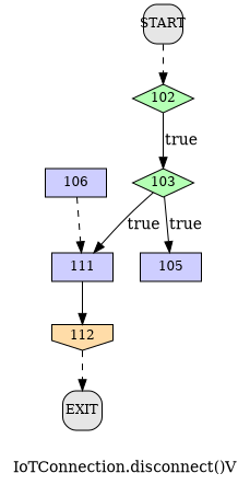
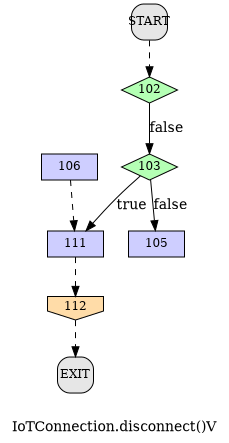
  digraph {
    label="IoTConnection.disconnect()V"
    node [fillcolor="#CECEFF" fixedsize=true fontsize=12 shape=box style=filled]
    edge [style=solid]
    n1 [fillcolor="#B4FFB4" height=0.36 label=102 shape=diamond width=0.78]
    n2 [fillcolor="#B4FFB4" height=0.36 label=103 shape=diamond width=0.78]
    n3 [height=0.36 label=111 width=0.78]
    n4 [height=0.36 label=105 width=0.78]
    n5 [fillcolor="#FFDCA8" height=0.36 label=112 shape=invhouse width=0.78]
    n6 [height=0.36 label=106 width=0.78]
    n7 [fillcolor="#E6E6E6" height=0.5 label=EXIT style="filled, rounded" width=0.5]
    n8 [fillcolor="#E6E6E6" height=0.5 label=START style="filled, rounded" width=0.5]
-   n1 -> n2 [label=true]
+   n1 -> n2 [label=false]
    n2 -> n3 [label=true]
-   n2 -> n4 [label=true]
-   n3 -> n5
+   n2 -> n4 [label=false]
+   n3 -> n5 [style=dashed]
    n5 -> n7 [style=dashed]
    n6 -> n3 [style=dashed]
    n8 -> n1 [style=dashed]
  }
